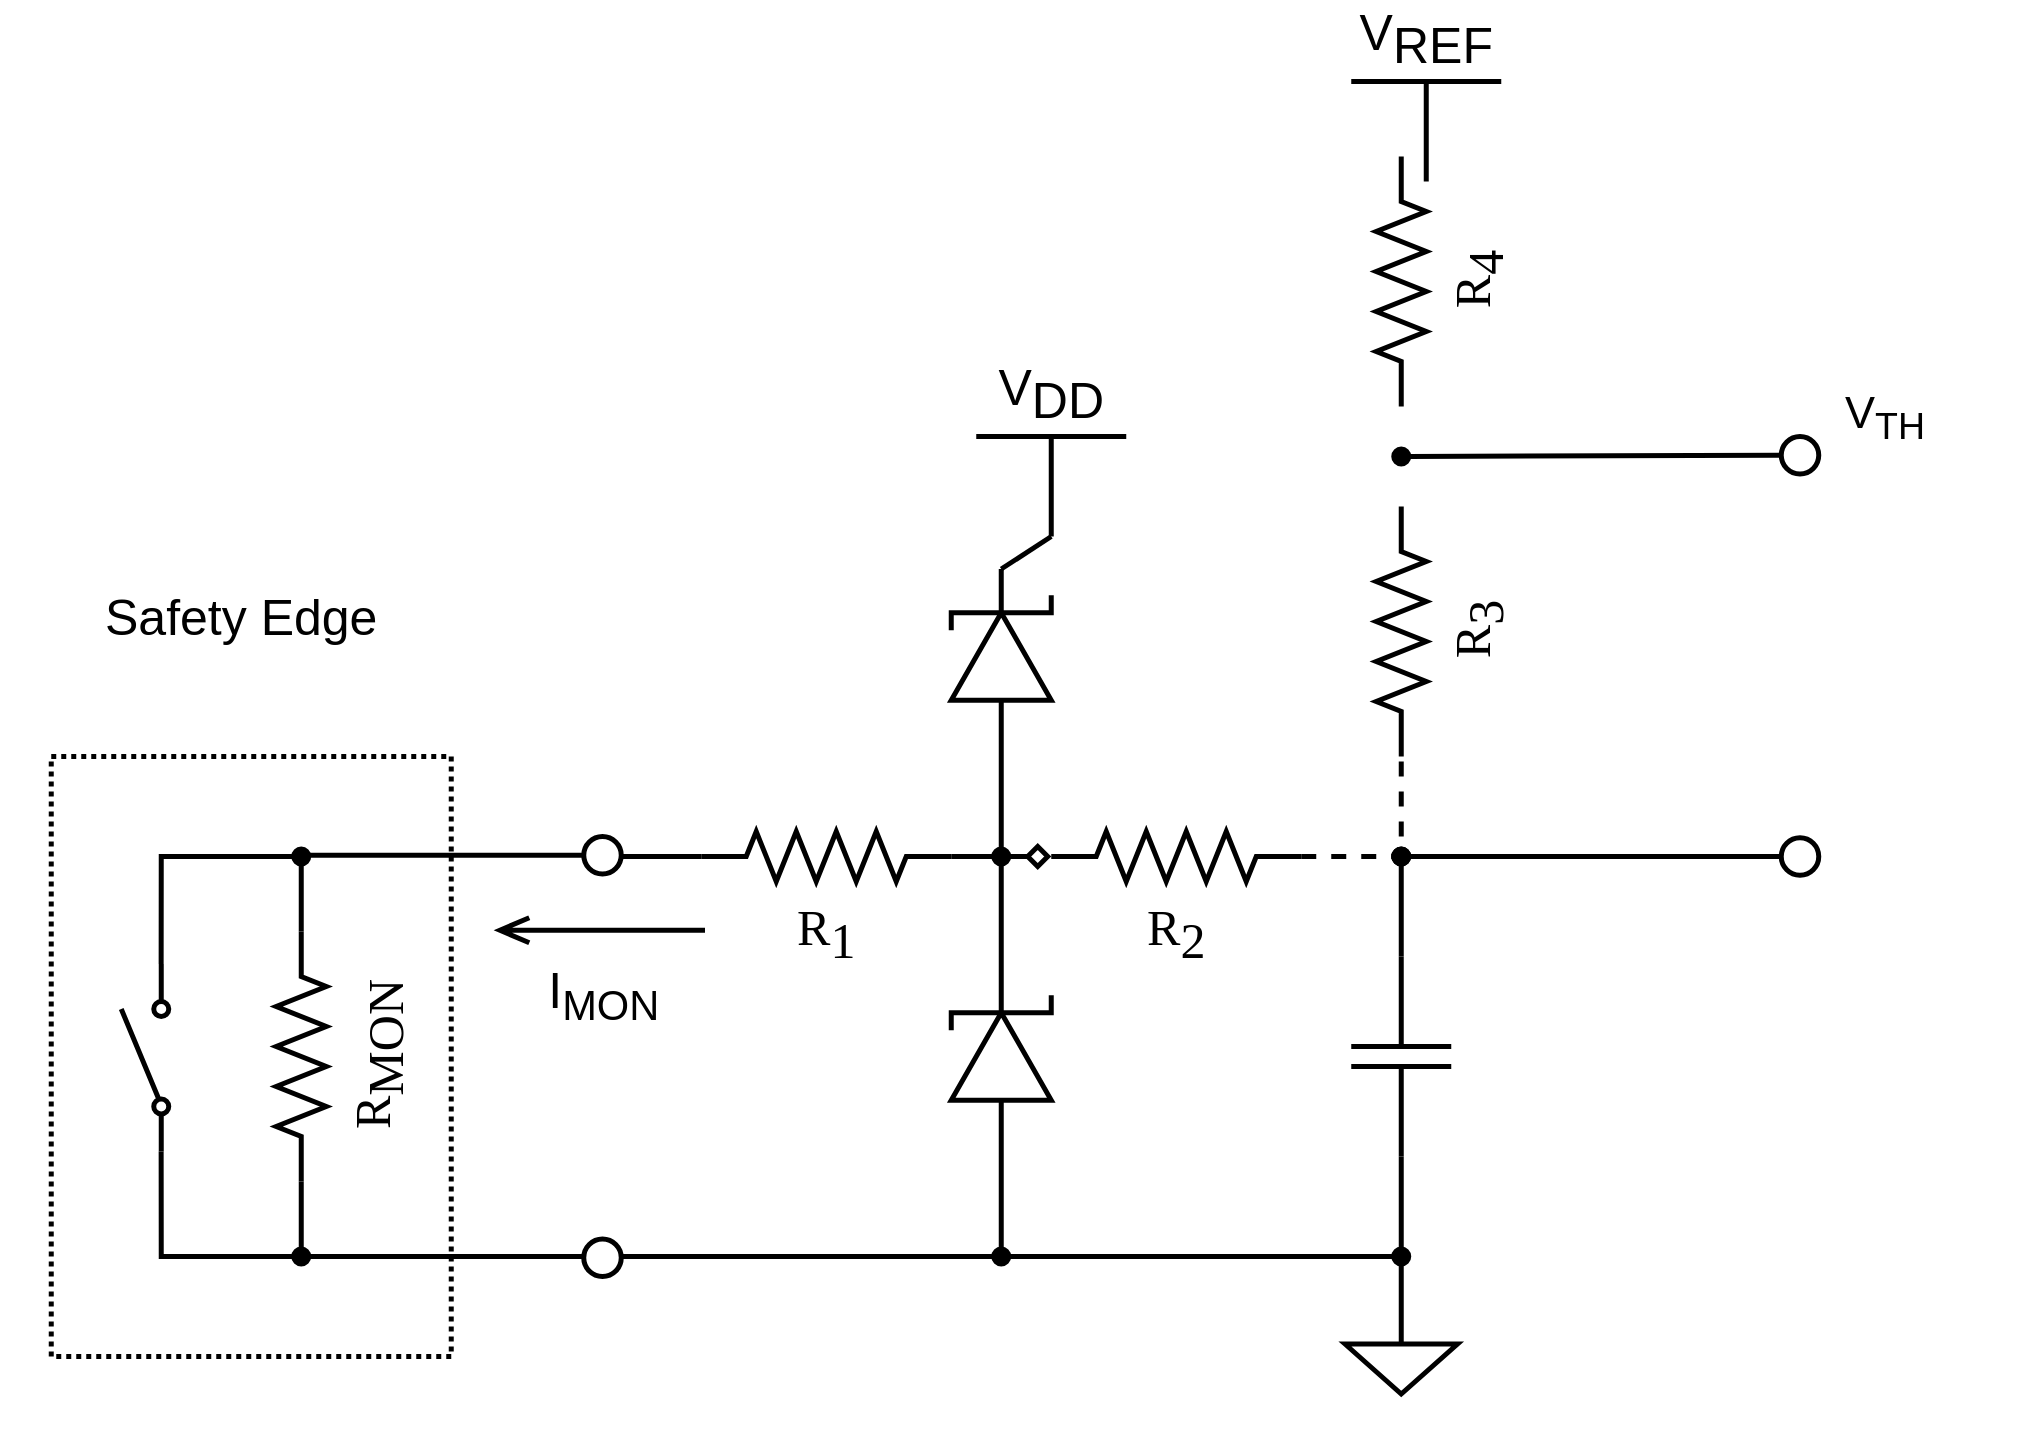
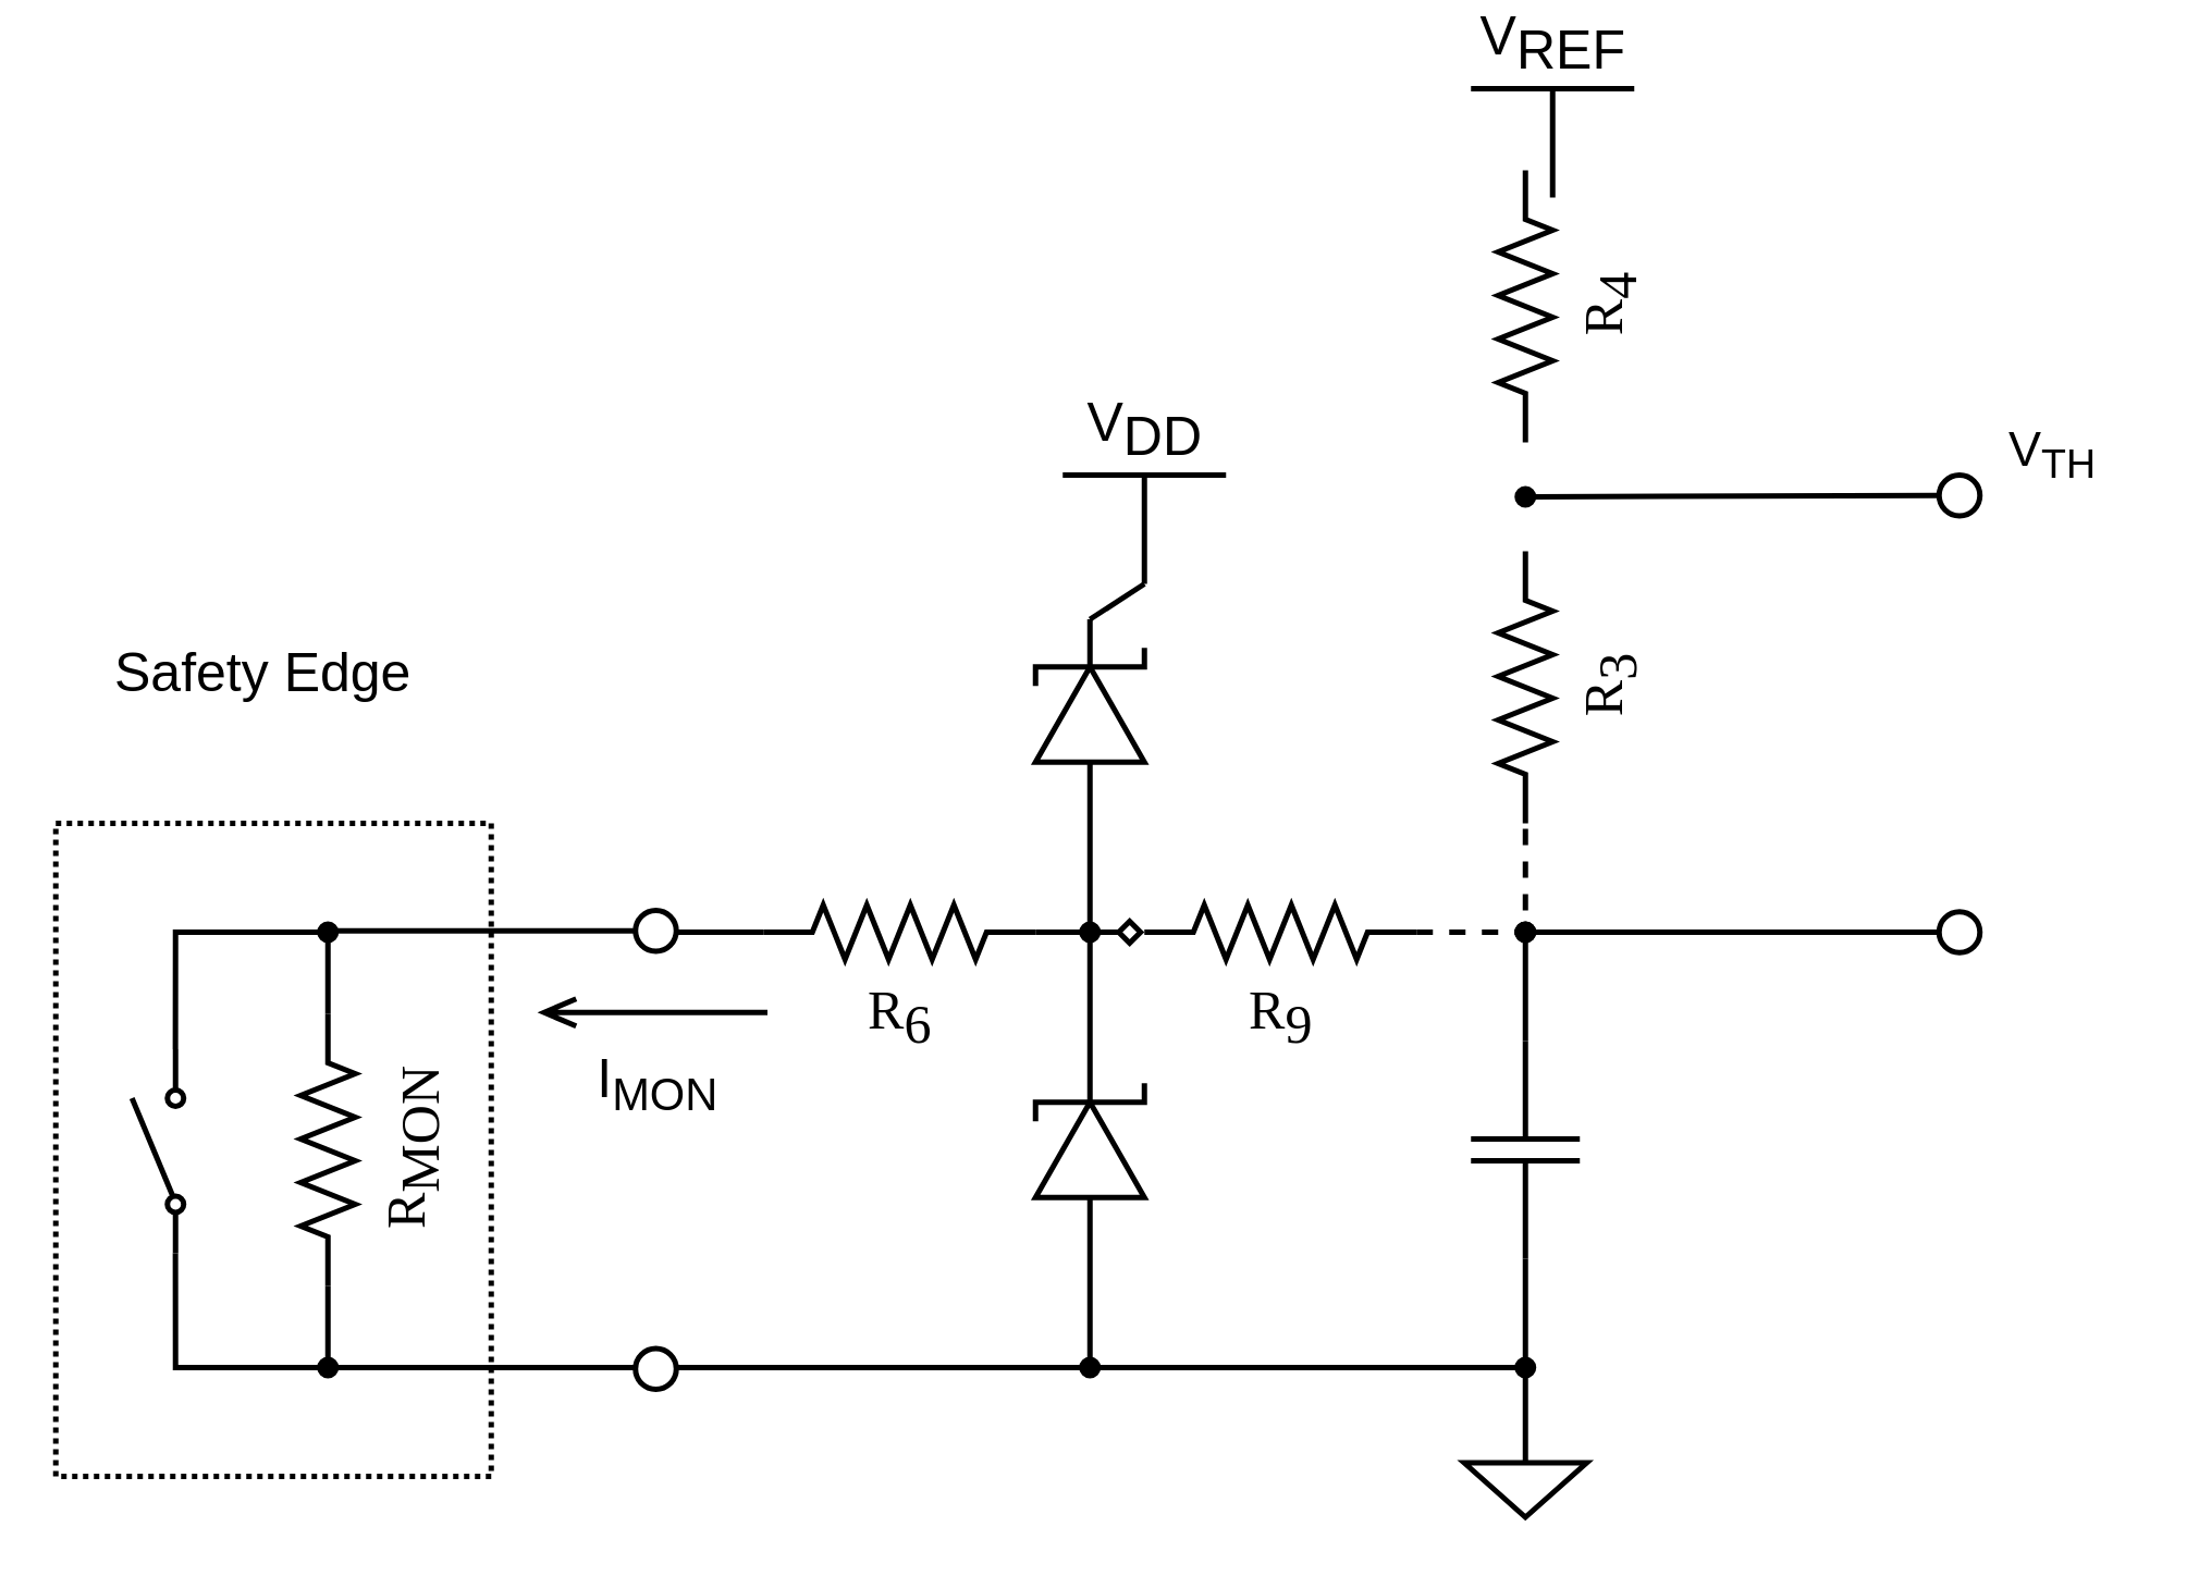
  <mxCell id="0" />
  <mxCell id="1" parent="0" />
  <mxCell id="2" value="" style="rounded=0;whiteSpace=wrap;html=1;strokeWidth=2;fontSize=18;dashed=1;dashPattern=1 1;" vertex="1" parent="1"><mxGeometry x="20" y="290" width="160" height="240" as="geometry" /></mxCell>
  <mxCell id="3" value="R&lt;sub style=&quot;font-size: 20px;&quot;&gt;3&lt;/sub&gt;" style="verticalLabelPosition=bottom;shadow=0;dashed=0;align=center;fillColor=#ffffff;html=1;verticalAlign=top;strokeWidth=2;shape=mxgraph.electrical.resistors.resistor_2;rounded=1;comic=0;labelBackgroundColor=none;fontFamily=Verdana;fontSize=20;fontColor=#000000;rotation=-90;" parent="1" vertex="1"><mxGeometry x="510" y="230" width="100" height="20" as="geometry" /></mxCell>
  <mxCell id="4" style="edgeStyle=orthogonalEdgeStyle;rounded=0;orthogonalLoop=1;jettySize=auto;html=1;exitX=1;exitY=0.5;exitDx=0;exitDy=0;exitPerimeter=0;entryX=0;entryY=0.5;entryDx=0;entryDy=0;entryPerimeter=0;endArrow=diamond;endFill=0;strokeWidth=2;" edge="1" parent="1" source="6" target="8"><mxGeometry relative="1" as="geometry" /></mxCell>
  <mxCell id="5" style="edgeStyle=orthogonalEdgeStyle;rounded=0;orthogonalLoop=1;jettySize=auto;html=1;endArrow=none;endFill=0;strokeWidth=2;entryX=1;entryY=0.5;entryDx=0;entryDy=0;entryPerimeter=0;exitX=0;exitY=0.5;exitDx=0;exitDy=0;exitPerimeter=0;" edge="1" parent="1" source="17" target="10"><mxGeometry relative="1" as="geometry"><mxPoint x="240" y="368" as="targetPoint" /><mxPoint x="233" y="330" as="sourcePoint" /></mxGeometry></mxCell>
- <mxCell id="6" value="R&lt;sub style=&quot;font-size: 20px;&quot;&gt;1&lt;/sub&gt;" style="verticalLabelPosition=bottom;shadow=0;dashed=0;align=center;fillColor=#ffffff;html=1;verticalAlign=top;strokeWidth=2;shape=mxgraph.electrical.resistors.resistor_2;rounded=1;comic=0;labelBackgroundColor=none;fontFamily=Verdana;fontSize=20;fontColor=#000000;" parent="1" vertex="1"><mxGeometry x="280" y="320" width="100" height="20" as="geometry" /></mxCell>
+ <mxCell id="6" value="R&lt;sub style=&quot;font-size: 20px;&quot;&gt;6&lt;/sub&gt;" style="verticalLabelPosition=bottom;shadow=0;dashed=0;align=center;fillColor=#ffffff;html=1;verticalAlign=top;strokeWidth=2;shape=mxgraph.electrical.resistors.resistor_2;rounded=1;comic=0;labelBackgroundColor=none;fontFamily=Verdana;fontSize=20;fontColor=#000000;" parent="1" vertex="1"><mxGeometry x="280" y="320" width="100" height="20" as="geometry" /></mxCell>
  <mxCell id="7" style="edgeStyle=orthogonalEdgeStyle;rounded=0;orthogonalLoop=1;jettySize=auto;html=1;exitX=1;exitY=0.5;exitDx=0;exitDy=0;exitPerimeter=0;entryX=0;entryY=0.5;entryDx=0;entryDy=0;entryPerimeter=0;endArrow=none;endFill=0;strokeWidth=2;dashed=1;" edge="1" parent="1" source="8" target="3"><mxGeometry relative="1" as="geometry"><Array as="points"><mxPoint x="560" y="330" /></Array></mxGeometry></mxCell>
- <mxCell id="8" value="R&lt;sub style=&quot;font-size: 20px;&quot;&gt;2&lt;/sub&gt;" style="verticalLabelPosition=bottom;shadow=0;dashed=0;align=center;fillColor=#ffffff;html=1;verticalAlign=top;strokeWidth=2;shape=mxgraph.electrical.resistors.resistor_2;rounded=1;comic=0;labelBackgroundColor=none;fontFamily=Verdana;fontSize=20;fontColor=#000000;" parent="1" vertex="1"><mxGeometry x="420" y="320" width="100" height="20" as="geometry" /></mxCell>
+ <mxCell id="8" value="R&lt;sub style=&quot;font-size: 20px;&quot;&gt;9&lt;/sub&gt;" style="verticalLabelPosition=bottom;shadow=0;dashed=0;align=center;fillColor=#ffffff;html=1;verticalAlign=top;strokeWidth=2;shape=mxgraph.electrical.resistors.resistor_2;rounded=1;comic=0;labelBackgroundColor=none;fontFamily=Verdana;fontSize=20;fontColor=#000000;" parent="1" vertex="1"><mxGeometry x="420" y="320" width="100" height="20" as="geometry" /></mxCell>
  <mxCell id="9" style="edgeStyle=orthogonalEdgeStyle;rounded=0;orthogonalLoop=1;jettySize=auto;html=1;exitX=0;exitY=0.5;exitDx=0;exitDy=0;exitPerimeter=0;entryX=0.5;entryY=0;entryDx=0;entryDy=0;entryPerimeter=0;endArrow=none;endFill=0;strokeWidth=2;fontSize=18;" edge="1" parent="1" source="10" target="13"><mxGeometry relative="1" as="geometry"><Array as="points"><mxPoint x="120" y="490" /><mxPoint x="560" y="490" /></Array></mxGeometry></mxCell>
  <mxCell id="10" value="R&lt;span style=&quot;font-size: 20px;&quot;&gt;&lt;sub style=&quot;font-size: 20px;&quot;&gt;MON&lt;/sub&gt;&lt;/span&gt;" style="verticalLabelPosition=bottom;shadow=0;dashed=0;align=center;fillColor=#ffffff;html=1;verticalAlign=top;strokeWidth=2;shape=mxgraph.electrical.resistors.resistor_2;rounded=1;comic=0;labelBackgroundColor=none;fontFamily=Verdana;fontSize=20;fontColor=#000000;rotation=-90;" parent="1" vertex="1"><mxGeometry x="70" y="400" width="100" height="20" as="geometry" /></mxCell>
  <mxCell id="11" value="R&lt;sub style=&quot;font-size: 20px;&quot;&gt;4&lt;/sub&gt;" style="verticalLabelPosition=bottom;shadow=0;dashed=0;align=center;fillColor=#ffffff;html=1;verticalAlign=top;strokeWidth=2;shape=mxgraph.electrical.resistors.resistor_2;rounded=1;comic=0;labelBackgroundColor=none;fontFamily=Verdana;fontSize=20;fontColor=#000000;rotation=-90;" vertex="1" parent="1"><mxGeometry x="510" y="90" width="100" height="20" as="geometry" /></mxCell>
  <mxCell id="12" value="V&lt;sub style=&quot;font-size: 20px&quot;&gt;REF&lt;/sub&gt;" style="verticalLabelPosition=top;verticalAlign=bottom;shape=mxgraph.electrical.signal_sources.vss2;shadow=0;dashed=0;fillColor=#ffffff;align=center;strokeColor=#000000;strokeWidth=2;fontSize=20;html=1;" vertex="1" parent="1"><mxGeometry x="540" y="20" width="60" height="40" as="geometry" /></mxCell>
  <mxCell id="13" value="" style="pointerEvents=1;verticalLabelPosition=bottom;shadow=0;dashed=0;align=center;fillColor=#ffffff;html=1;verticalAlign=top;strokeWidth=2;shape=mxgraph.electrical.signal_sources.signal_ground;fontSize=18;" vertex="1" parent="1"><mxGeometry x="537.5" y="515" width="45" height="30" as="geometry" /></mxCell>
  <mxCell id="14" style="edgeStyle=orthogonalEdgeStyle;rounded=0;orthogonalLoop=1;jettySize=auto;html=1;exitX=1;exitY=0.84;exitDx=0;exitDy=0;exitPerimeter=0;endArrow=oval;endFill=1;strokeWidth=2;fontSize=18;" edge="1" parent="1" source="19"><mxGeometry relative="1" as="geometry"><mxPoint x="120" y="330" as="targetPoint" /><Array as="points"><mxPoint x="64" y="330" /></Array></mxGeometry></mxCell>
  <mxCell id="15" style="edgeStyle=orthogonalEdgeStyle;rounded=0;orthogonalLoop=1;jettySize=auto;html=1;exitX=0;exitY=0.84;exitDx=0;exitDy=0;exitPerimeter=0;endArrow=oval;endFill=1;strokeWidth=2;fontSize=18;" edge="1" parent="1" source="19"><mxGeometry relative="1" as="geometry"><mxPoint x="120" y="490" as="targetPoint" /><Array as="points"><mxPoint x="64" y="490" /></Array></mxGeometry></mxCell>
  <mxCell id="16" value="" style="verticalLabelPosition=bottom;shadow=0;dashed=0;align=center;fillColor=#ffffff;html=1;verticalAlign=top;strokeWidth=2;shape=ellipse;perimeter=ellipsePerimeter;fontSize=18;" vertex="1" parent="1"><mxGeometry x="233" y="483" width="15" height="15" as="geometry" /></mxCell>
  <mxCell id="17" value="" style="verticalLabelPosition=bottom;shadow=0;dashed=0;align=center;fillColor=#ffffff;html=1;verticalAlign=top;strokeWidth=2;shape=ellipse;perimeter=ellipsePerimeter;fontSize=18;" vertex="1" parent="1"><mxGeometry x="233" y="322" width="15" height="15" as="geometry" /></mxCell>
  <mxCell id="18" style="edgeStyle=orthogonalEdgeStyle;rounded=0;orthogonalLoop=1;jettySize=auto;html=1;endArrow=none;endFill=0;strokeWidth=2;entryX=1;entryY=0.5;entryDx=0;entryDy=0;entryPerimeter=0;exitX=0;exitY=0.5;exitDx=0;exitDy=0;exitPerimeter=0;" edge="1" parent="1" source="6" target="17"><mxGeometry relative="1" as="geometry"><mxPoint x="120" y="360" as="targetPoint" /><mxPoint x="280" y="330" as="sourcePoint" /></mxGeometry></mxCell>
  <mxCell id="19" value="" style="pointerEvents=1;verticalLabelPosition=bottom;shadow=0;dashed=0;align=center;fillColor=#ffffff;html=1;verticalAlign=top;strokeWidth=2;shape=mxgraph.electrical.electro-mechanical.simple_switch;fontSize=18;rotation=-90;" vertex="1" parent="1"><mxGeometry x="20" y="401" width="75" height="19" as="geometry" /></mxCell>
  <mxCell id="20" style="edgeStyle=none;rounded=0;orthogonalLoop=1;jettySize=auto;html=1;exitX=0;exitY=0.5;exitDx=0;exitDy=0;endArrow=oval;endFill=1;strokeWidth=2;fontSize=18;" edge="1" parent="1" source="21"><mxGeometry relative="1" as="geometry"><mxPoint x="560" y="170" as="targetPoint" /></mxGeometry></mxCell>
  <mxCell id="21" value="" style="verticalLabelPosition=bottom;shadow=0;dashed=0;align=center;fillColor=#ffffff;html=1;verticalAlign=top;strokeWidth=2;shape=ellipse;perimeter=ellipsePerimeter;fontSize=18;" vertex="1" parent="1"><mxGeometry x="712" y="162" width="15" height="15" as="geometry" /></mxCell>
  <mxCell id="22" style="edgeStyle=none;rounded=0;orthogonalLoop=1;jettySize=auto;html=1;exitX=0;exitY=0.5;exitDx=0;exitDy=0;endArrow=oval;endFill=1;strokeWidth=2;fontSize=18;" edge="1" parent="1" source="23"><mxGeometry relative="1" as="geometry"><mxPoint x="560" y="330" as="targetPoint" /></mxGeometry></mxCell>
  <mxCell id="23" value="" style="verticalLabelPosition=bottom;shadow=0;dashed=0;align=center;fillColor=#ffffff;html=1;verticalAlign=top;strokeWidth=2;shape=ellipse;perimeter=ellipsePerimeter;fontSize=18;" vertex="1" parent="1"><mxGeometry x="712" y="322.5" width="15" height="15" as="geometry" /></mxCell>
  <mxCell id="24" style="edgeStyle=none;rounded=0;orthogonalLoop=1;jettySize=auto;html=1;exitX=0;exitY=0.5;exitDx=0;exitDy=0;exitPerimeter=0;endArrow=oval;endFill=1;strokeWidth=2;fontSize=18;" edge="1" parent="1" source="26"><mxGeometry relative="1" as="geometry"><mxPoint x="400" y="490" as="targetPoint" /></mxGeometry></mxCell>
  <mxCell id="25" style="edgeStyle=none;rounded=0;orthogonalLoop=1;jettySize=auto;html=1;exitX=1;exitY=0.5;exitDx=0;exitDy=0;exitPerimeter=0;endArrow=oval;endFill=1;strokeWidth=2;fontSize=18;" edge="1" parent="1" source="26"><mxGeometry relative="1" as="geometry"><mxPoint x="400" y="330" as="targetPoint" /></mxGeometry></mxCell>
  <mxCell id="26" value="" style="pointerEvents=1;fillColor=#000000;verticalLabelPosition=bottom;shadow=0;dashed=0;align=center;fillColor=#ffffff;html=1;verticalAlign=top;strokeWidth=2;shape=mxgraph.electrical.diodes.zener_diode_1;dashPattern=1 1;fontSize=18;rotation=-90;" vertex="1" parent="1"><mxGeometry x="365" y="390" width="70" height="40" as="geometry" /></mxCell>
  <mxCell id="27" style="edgeStyle=none;rounded=0;orthogonalLoop=1;jettySize=auto;html=1;exitX=0;exitY=0.5;exitDx=0;exitDy=0;exitPerimeter=0;endArrow=oval;endFill=1;strokeWidth=2;fontSize=18;" edge="1" parent="1" source="29"><mxGeometry relative="1" as="geometry"><mxPoint x="560" y="330" as="targetPoint" /></mxGeometry></mxCell>
  <mxCell id="28" style="edgeStyle=none;rounded=0;orthogonalLoop=1;jettySize=auto;html=1;exitX=1;exitY=0.5;exitDx=0;exitDy=0;exitPerimeter=0;endArrow=oval;endFill=1;strokeWidth=2;fontSize=18;" edge="1" parent="1" source="29"><mxGeometry relative="1" as="geometry"><mxPoint x="560" y="490" as="targetPoint" /></mxGeometry></mxCell>
  <mxCell id="29" value="" style="pointerEvents=1;verticalLabelPosition=bottom;shadow=0;dashed=0;align=center;fillColor=#ffffff;html=1;verticalAlign=top;strokeWidth=2;shape=mxgraph.electrical.capacitors.capacitor_1;dashPattern=1 1;fontSize=18;rotation=90;" vertex="1" parent="1"><mxGeometry x="520" y="390" width="80" height="40" as="geometry" /></mxCell>
  <mxCell id="30" style="edgeStyle=none;rounded=0;orthogonalLoop=1;jettySize=auto;html=1;exitX=0;exitY=0.5;exitDx=0;exitDy=0;exitPerimeter=0;endArrow=none;endFill=0;strokeWidth=2;fontSize=20;" edge="1" parent="1" source="31"><mxGeometry relative="1" as="geometry"><mxPoint x="400" y="330" as="targetPoint" /></mxGeometry></mxCell>
  <mxCell id="31" value="" style="pointerEvents=1;fillColor=#000000;verticalLabelPosition=bottom;shadow=0;dashed=0;align=center;fillColor=#ffffff;html=1;verticalAlign=top;strokeWidth=2;shape=mxgraph.electrical.diodes.zener_diode_1;dashPattern=1 1;fontSize=18;rotation=-90;" vertex="1" parent="1"><mxGeometry x="365" y="230" width="70" height="40" as="geometry" /></mxCell>
  <mxCell id="32" value="V&lt;sub&gt;TH&lt;/sub&gt;" style="text;html=1;resizable=0;points=[];autosize=1;align=left;verticalAlign=top;spacingTop=-4;fontSize=18;" vertex="1" parent="1"><mxGeometry x="736" y="139.5" width="50" height="30" as="geometry" /></mxCell>
  <mxCell id="33" style="edgeStyle=none;rounded=0;orthogonalLoop=1;jettySize=auto;html=1;exitX=0.5;exitY=1;exitDx=0;exitDy=0;exitPerimeter=0;entryX=1;entryY=0.5;entryDx=0;entryDy=0;entryPerimeter=0;endArrow=none;endFill=0;strokeWidth=2;fontSize=20;" edge="1" parent="1" source="34" target="31"><mxGeometry relative="1" as="geometry" /></mxCell>
  <mxCell id="34" value="V&lt;sub style=&quot;font-size: 20px&quot;&gt;DD&lt;/sub&gt;" style="verticalLabelPosition=top;verticalAlign=bottom;shape=mxgraph.electrical.signal_sources.vss2;shadow=0;dashed=0;fillColor=#ffffff;align=center;strokeColor=#000000;strokeWidth=2;fontSize=20;html=1;" vertex="1" parent="1"><mxGeometry x="390" y="162" width="60" height="40" as="geometry" /></mxCell>
  <mxCell id="35" value="Safety Edge" style="text;html=1;resizable=0;points=[];autosize=1;align=left;verticalAlign=top;spacingTop=-4;fontSize=20;" vertex="1" parent="1"><mxGeometry x="40" y="220" width="120" height="30" as="geometry" /></mxCell>
  <mxCell id="36" value="I&lt;sub&gt;MON&lt;/sub&gt;" style="verticalLabelPosition=bottom;verticalAlign=top;shape=mxgraph.electrical.signal_sources.current_flow;shadow=0;dashed=0;fillColor=#ffffff;align=center;strokeColor=#000000;strokeWidth=2;fontSize=20;html=1;dashPattern=1 1;rotation=0;horizontal=1;labelPosition=center;flipV=1;flipH=1;" vertex="1" parent="1"><mxGeometry x="199.5" y="354.5" width="82" height="10" as="geometry" /></mxCell>
